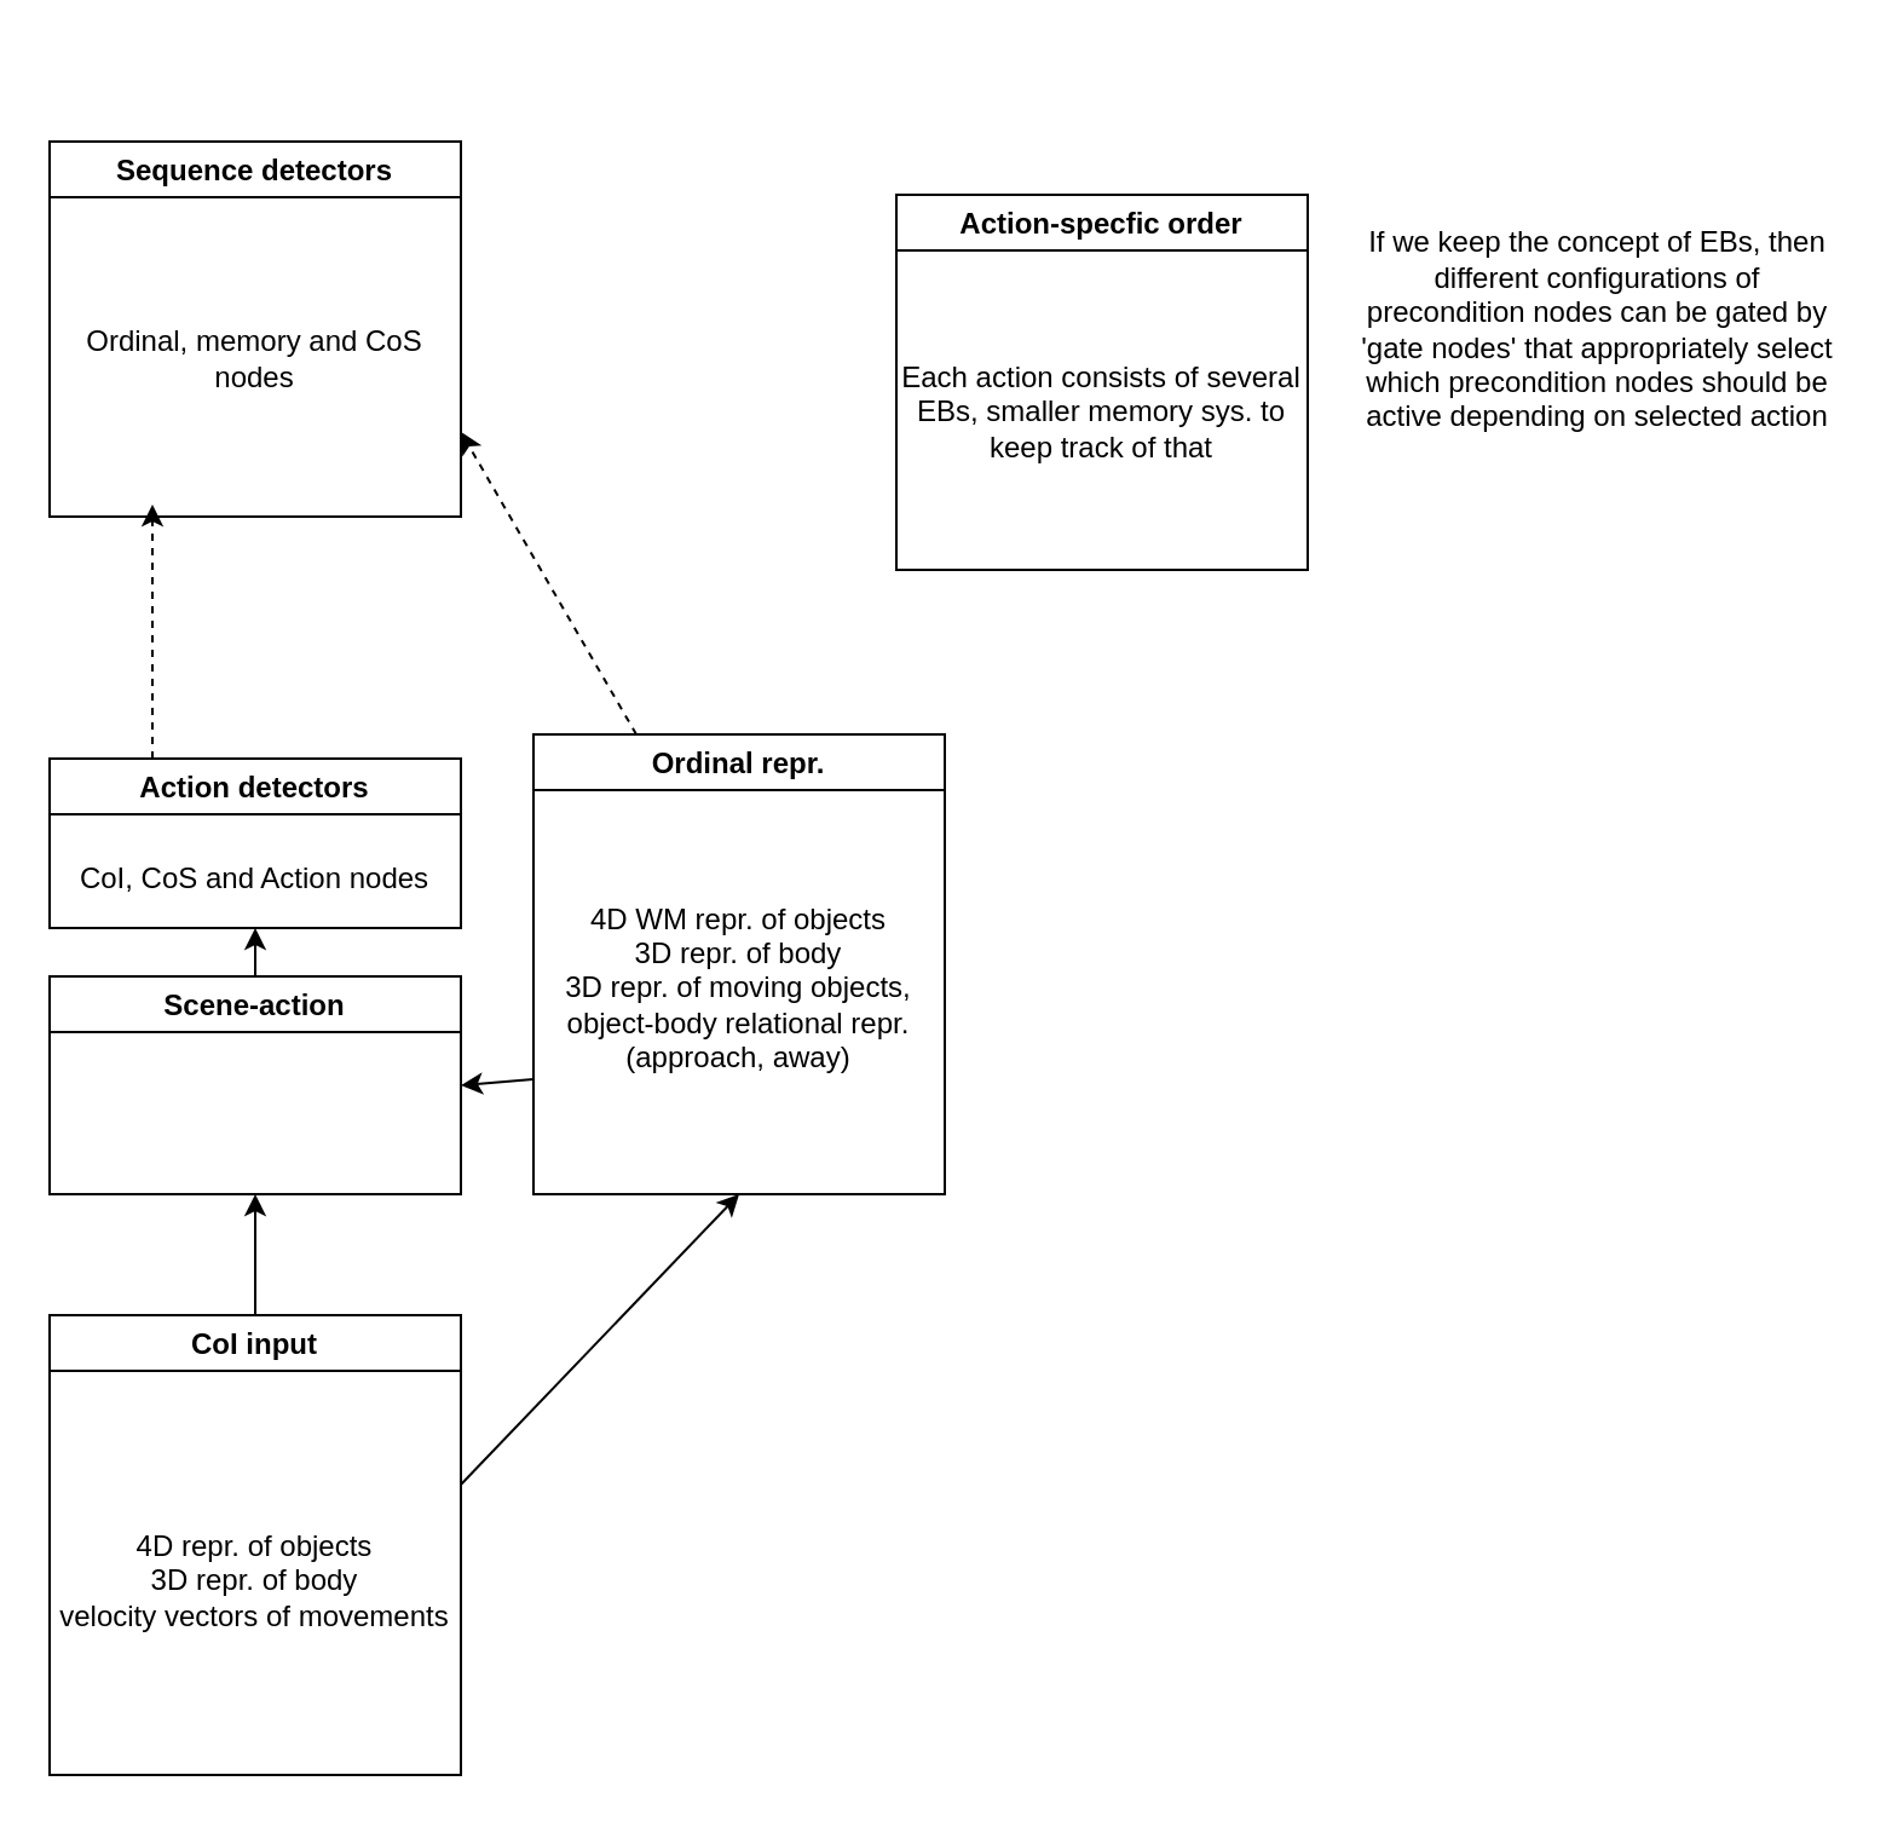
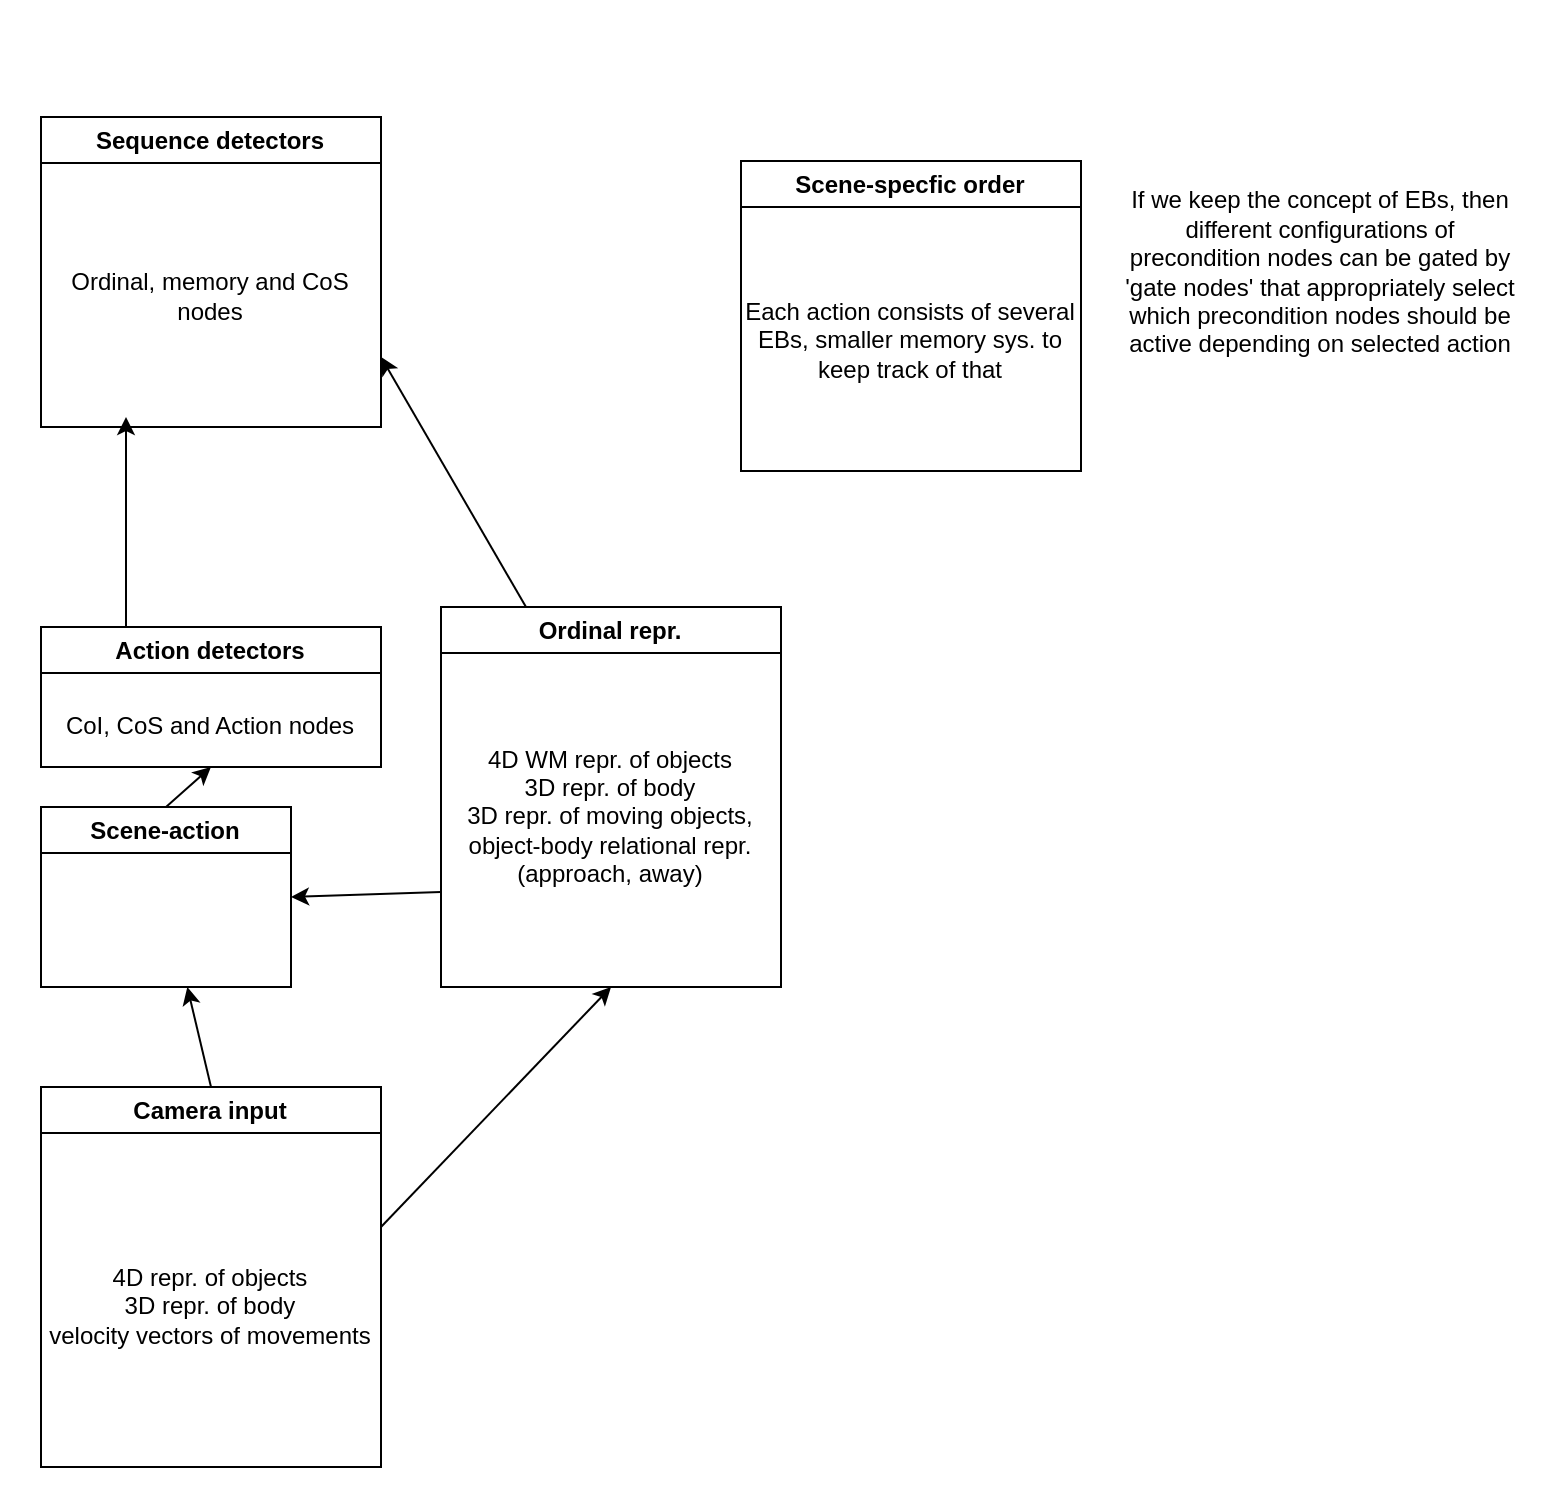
  <mxCell id="0" />
  <mxCell id="1" parent="0" />
  <mxCell id="2" style="edgeStyle=none;rounded=0;orthogonalLoop=1;jettySize=auto;html=1;exitX=0.5;exitY=0;exitDx=0;exitDy=0;" edge="1" parent="1" source="3" target="12"><mxGeometry relative="1" as="geometry" /></mxCell>
- <mxCell id="3" value="CoI input" style="swimlane;" vertex="1" parent="1"><mxGeometry x="20" y="543" width="170" height="190" as="geometry" /></mxCell>
+ <mxCell id="3" value="Camera input" style="swimlane;" vertex="1" parent="1"><mxGeometry x="20" y="543" width="170" height="190" as="geometry" /></mxCell>
  <mxCell id="4" value="&lt;div&gt;4D repr. of objects&lt;/div&gt;&lt;div&gt;3D repr. of body&lt;/div&gt;&lt;div&gt;velocity vectors of movements&lt;br&gt;&lt;/div&gt;" style="text;html=1;strokeColor=none;fillColor=none;align=center;verticalAlign=middle;whiteSpace=wrap;rounded=0;" vertex="1" parent="3"><mxGeometry y="30" width="170" height="160" as="geometry" /></mxCell>
- <mxCell id="5" style="edgeStyle=none;rounded=0;orthogonalLoop=1;jettySize=auto;html=1;exitX=0.25;exitY=0;exitDx=0;exitDy=0;entryX=1;entryY=0.75;entryDx=0;entryDy=0;dashed=1;" edge="1" parent="1" source="6" target="14"><mxGeometry relative="1" as="geometry" /></mxCell>
+ <mxCell id="5" style="edgeStyle=none;rounded=0;orthogonalLoop=1;jettySize=auto;html=1;exitX=0.25;exitY=0;exitDx=0;exitDy=0;entryX=1;entryY=0.75;entryDx=0;entryDy=0;" edge="1" parent="1" source="6" target="14"><mxGeometry relative="1" as="geometry" /></mxCell>
  <mxCell id="6" value="Ordinal repr." style="swimlane;" vertex="1" parent="1"><mxGeometry x="220" y="303" width="170" height="190" as="geometry" /></mxCell>
  <mxCell id="7" value="&lt;div&gt;4D WM repr. of objects&lt;/div&gt;&lt;div&gt;3D repr. of body&lt;/div&gt;&lt;div&gt;3D repr. of moving objects, object-body relational repr. (approach, away)&lt;br&gt;&lt;/div&gt;" style="text;html=1;strokeColor=none;fillColor=none;align=center;verticalAlign=middle;whiteSpace=wrap;rounded=0;" vertex="1" parent="6"><mxGeometry y="30" width="170" height="150" as="geometry" /></mxCell>
- <mxCell id="8" style="edgeStyle=none;rounded=0;orthogonalLoop=1;jettySize=auto;html=1;exitX=0.25;exitY=0;exitDx=0;exitDy=0;entryX=0.25;entryY=1;entryDx=0;entryDy=0;dashed=1;" edge="1" parent="1" source="9" target="14"><mxGeometry relative="1" as="geometry" /></mxCell>
+ <mxCell id="8" style="edgeStyle=none;rounded=0;orthogonalLoop=1;jettySize=auto;html=1;exitX=0.25;exitY=0;exitDx=0;exitDy=0;entryX=0.25;entryY=1;entryDx=0;entryDy=0;" edge="1" parent="1" source="9" target="14"><mxGeometry relative="1" as="geometry" /></mxCell>
  <mxCell id="9" value="Action detectors" style="swimlane;" vertex="1" parent="1"><mxGeometry x="20" y="313" width="170" height="70" as="geometry" /></mxCell>
  <mxCell id="10" value="CoI, CoS and Action nodes" style="text;html=1;strokeColor=none;fillColor=none;align=center;verticalAlign=middle;whiteSpace=wrap;rounded=0;" vertex="1" parent="9"><mxGeometry y="30" width="170" height="40" as="geometry" /></mxCell>
  <mxCell id="11" style="edgeStyle=none;rounded=0;orthogonalLoop=1;jettySize=auto;html=1;exitX=0.5;exitY=0;exitDx=0;exitDy=0;entryX=0.5;entryY=1;entryDx=0;entryDy=0;" edge="1" parent="1" source="12" target="10"><mxGeometry relative="1" as="geometry" /></mxCell>
- <mxCell id="12" value="Scene-action" style="swimlane;" vertex="1" parent="1"><mxGeometry x="20" y="403" width="170" height="90" as="geometry" /></mxCell>
+ <mxCell id="12" value="Scene-action" style="swimlane;" vertex="1" parent="1"><mxGeometry x="20" y="403" width="125" height="90" as="geometry" /></mxCell>
  <mxCell id="13" value="Sequence detectors" style="swimlane;" vertex="1" parent="1"><mxGeometry x="20" y="58" width="170" height="155" as="geometry" /></mxCell>
  <mxCell id="14" value="Ordinal, memory and CoS nodes" style="text;html=1;strokeColor=none;fillColor=none;align=center;verticalAlign=middle;whiteSpace=wrap;rounded=0;" vertex="1" parent="13"><mxGeometry y="30" width="170" height="120" as="geometry" /></mxCell>
  <mxCell id="15" style="edgeStyle=none;rounded=0;orthogonalLoop=1;jettySize=auto;html=1;exitX=1;exitY=0.25;exitDx=0;exitDy=0;entryX=0.5;entryY=1;entryDx=0;entryDy=0;" edge="1" parent="1" source="4" target="6"><mxGeometry relative="1" as="geometry" /></mxCell>
  <mxCell id="16" style="edgeStyle=none;rounded=0;orthogonalLoop=1;jettySize=auto;html=1;exitX=0;exitY=0.75;exitDx=0;exitDy=0;entryX=1;entryY=0.5;entryDx=0;entryDy=0;" edge="1" parent="1" source="7" target="12"><mxGeometry relative="1" as="geometry" /></mxCell>
- <mxCell id="17" value="Action-specfic order" style="swimlane;" vertex="1" parent="1"><mxGeometry x="370" y="80" width="170" height="155" as="geometry" /></mxCell>
+ <mxCell id="17" value="Scene-specfic order" style="swimlane;" vertex="1" parent="1"><mxGeometry x="370" y="80" width="170" height="155" as="geometry" /></mxCell>
  <mxCell id="18" value="Each action consists of several EBs, smaller memory sys. to keep track of that" style="text;html=1;strokeColor=none;fillColor=none;align=center;verticalAlign=middle;whiteSpace=wrap;rounded=0;" vertex="1" parent="17"><mxGeometry y="30" width="170" height="120" as="geometry" /></mxCell>
  <mxCell id="19" value="If we keep the concept of EBs, then different configurations of precondition nodes can be gated by 'gate nodes' that appropriately select which precondition nodes should be active depending on selected action" style="text;html=1;strokeColor=none;fillColor=none;align=center;verticalAlign=middle;whiteSpace=wrap;rounded=0;" vertex="1" parent="1"><mxGeometry x="560" y="20.5" width="200" height="230" as="geometry" /></mxCell>
